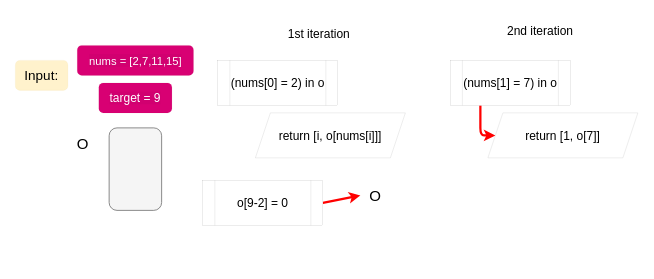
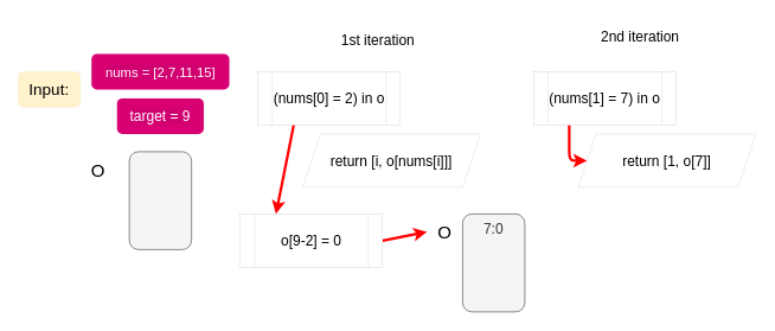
  <mxCell id="0" />
  <mxCell id="1" parent="0" />
  <mxCell id="2" value="&lt;font style=&quot;font-size: 16px;&quot;&gt;1st iteration&lt;/font&gt;" style="text;html=1;strokeColor=none;fillColor=none;align=center;verticalAlign=middle;whiteSpace=wrap;rounded=0;fontSize=16;" vertex="1" parent="1"><mxGeometry x="340" y="20" width="170" height="50" as="geometry" /></mxCell>
  <mxCell id="3" value="&lt;font style=&quot;font-size: 18px;&quot; color=&quot;#000000&quot;&gt;Input:&lt;/font&gt;" style="rounded=1;whiteSpace=wrap;html=1;strokeWidth=0;fontSize=16;fillColor=#fff2cc;strokeColor=#d6b656;" vertex="1" parent="1"><mxGeometry x="20" y="80" width="70" height="40" as="geometry" /></mxCell>
  <mxCell id="4" value="&lt;div style=&quot;&quot;&gt;&lt;span style=&quot;font-size: 15px; color: rgb(255, 255, 255); background-color: rgba(0, 10, 32, 0.03); font-family: Menlo, sans-serif;&quot;&gt;nums = [2,7,11,15]&lt;/span&gt;&lt;br&gt;&lt;/div&gt;" style="rounded=1;whiteSpace=wrap;html=1;strokeWidth=0;fontSize=18;align=center;fillColor=#d80073;spacing=0;labelPosition=center;verticalLabelPosition=middle;verticalAlign=middle;strokeColor=#A50040;fontColor=#ffffff;" vertex="1" parent="1"><mxGeometry x="102.5" y="60" width="155" height="40" as="geometry" /></mxCell>
  <mxCell id="5" value="&lt;div style=&quot;font-size: 16px;&quot;&gt;&lt;span style=&quot;font-size: 16px; color: rgb(255, 255, 255); background-color: rgba(0, 10, 32, 0.03); font-family: Menlo, sans-serif;&quot;&gt;t&lt;/span&gt;&lt;span style=&quot;background-color: rgba(0, 10, 32, 0.03); font-family: Menlo, sans-serif; font-size: 16px; text-align: start;&quot;&gt;arget = 9&lt;/span&gt;&lt;br style=&quot;font-size: 16px;&quot;&gt;&lt;/div&gt;" style="rounded=1;whiteSpace=wrap;html=1;strokeWidth=0;fontSize=16;align=center;fillColor=#d80073;spacing=0;labelPosition=center;verticalLabelPosition=middle;verticalAlign=middle;strokeColor=#A50040;fontColor=#ffffff;fontStyle=0" vertex="1" parent="1"><mxGeometry x="131.25" y="110" width="97.5" height="40" as="geometry" /></mxCell>
+ <mxCell id="6" style="edgeStyle=none;html=1;exitX=0.25;exitY=1;exitDx=0;exitDy=0;entryX=0.25;entryY=0;entryDx=0;entryDy=0;strokeColor=#FF0000;strokeWidth=3;fontSize=16;fontColor=#FFFFFF;endSize=6;" edge="1" parent="1" source="7" target="10"><mxGeometry relative="1" as="geometry" /></mxCell>
  <mxCell id="7" value="(nums[0] = 2) in o" style="shape=process;whiteSpace=wrap;html=1;backgroundOutline=1;strokeWidth=0;fontSize=16;" vertex="1" parent="1"><mxGeometry x="290" y="80" width="160" height="60" as="geometry" /></mxCell>
  <mxCell id="8" value="return [i, o[nums[i]]]" style="shape=parallelogram;perimeter=parallelogramPerimeter;whiteSpace=wrap;html=1;fixedSize=1;strokeWidth=0;fontSize=16;" vertex="1" parent="1"><mxGeometry x="340" y="150" width="200" height="60" as="geometry" /></mxCell>
  <mxCell id="9" style="edgeStyle=none;html=1;exitX=1;exitY=0.5;exitDx=0;exitDy=0;entryX=0;entryY=0.5;entryDx=0;entryDy=0;strokeColor=#FF0000;strokeWidth=3;fontSize=16;fontColor=#FFFFFF;endSize=6;" edge="1" parent="1" source="10" target="12"><mxGeometry relative="1" as="geometry" /></mxCell>
  <mxCell id="10" value="o[9-2] = 0" style="shape=process;whiteSpace=wrap;html=1;backgroundOutline=1;strokeWidth=0;fontSize=16;" vertex="1" parent="1"><mxGeometry x="270" y="240" width="160" height="60" as="geometry" /></mxCell>
+ <mxCell id="11" value="7:0&lt;br&gt;&lt;br&gt;&lt;br&gt;&lt;br&gt;&lt;br&gt;" style="rounded=1;whiteSpace=wrap;html=1;fillColor=#f5f5f5;fontColor=#333333;strokeColor=#666666;fontSize=16;labelPosition=center;verticalLabelPosition=middle;align=center;verticalAlign=middle;horizontal=1;" vertex="1" parent="1"><mxGeometry x="520" y="240" width="70" height="110" as="geometry" /></mxCell>
  <mxCell id="12" value="&lt;font style=&quot;font-size: 20px;&quot;&gt;O&lt;/font&gt;" style="text;html=1;strokeColor=none;fillColor=none;align=center;verticalAlign=middle;whiteSpace=wrap;rounded=0;perimeterSpacing=0;strokeWidth=0;" vertex="1" parent="1"><mxGeometry x="480" y="240" width="40" height="40" as="geometry" /></mxCell>
  <mxCell id="13" value="&lt;font style=&quot;font-size: 16px;&quot;&gt;2nd&amp;nbsp;iteration&lt;/font&gt;" style="text;html=1;strokeColor=none;fillColor=none;align=center;verticalAlign=middle;whiteSpace=wrap;rounded=0;fontSize=16;" vertex="1" parent="1"><mxGeometry x="650" y="20" width="140" height="40" as="geometry" /></mxCell>
  <mxCell id="14" style="edgeStyle=none;html=1;exitX=0.25;exitY=1;exitDx=0;exitDy=0;entryX=0;entryY=0.5;entryDx=0;entryDy=0;strokeColor=#FF0000;strokeWidth=3;fontSize=16;fontColor=#FFFFFF;endSize=6;" edge="1" parent="1" source="15" target="16"><mxGeometry relative="1" as="geometry"><Array as="points"><mxPoint x="640" y="180" /></Array></mxGeometry></mxCell>
  <mxCell id="15" value="(nums[1] = 7) in o" style="shape=process;whiteSpace=wrap;html=1;backgroundOutline=1;strokeWidth=0;fontSize=16;" vertex="1" parent="1"><mxGeometry x="600" y="80" width="160" height="60" as="geometry" /></mxCell>
  <mxCell id="16" value="return [1, o[7]]" style="shape=parallelogram;perimeter=parallelogramPerimeter;whiteSpace=wrap;html=1;fixedSize=1;strokeWidth=0;fontSize=16;" vertex="1" parent="1"><mxGeometry x="650" y="150" width="200" height="60" as="geometry" /></mxCell>
  <mxCell id="17" value="" style="rounded=1;whiteSpace=wrap;html=1;fillColor=#f5f5f5;fontColor=#333333;strokeColor=#666666;fontSize=16;labelPosition=center;verticalLabelPosition=middle;align=center;verticalAlign=middle;horizontal=1;" vertex="1" parent="1"><mxGeometry x="145" y="170" width="70" height="110" as="geometry" /></mxCell>
  <mxCell id="18" value="&lt;font style=&quot;font-size: 20px;&quot;&gt;O&lt;/font&gt;" style="text;html=1;strokeColor=none;fillColor=none;align=center;verticalAlign=middle;whiteSpace=wrap;rounded=0;perimeterSpacing=0;strokeWidth=0;" vertex="1" parent="1"><mxGeometry x="90" y="170" width="40" height="40" as="geometry" /></mxCell>
